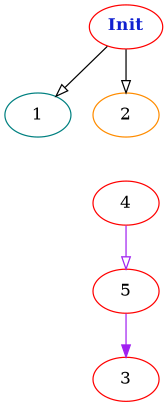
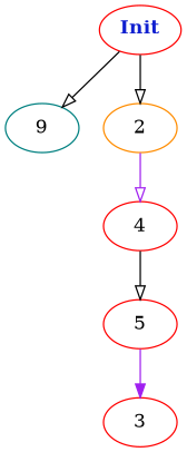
  digraph {
    node [color=red]
    edge [arrowhead=onormal color=black]
    n1 [fontcolor="#1020d0" label=<<b>Init</b>>]
-   1 [color=teal]
+   1 [color=teal label=9]
    2 [color=darkorange]
    4
    5
    3
    n1 -> 1 [weight=2.0]
    n1 -> 2 [weight=4.0]
-   4 -> 5 [color=purple weight=6.0]
+   2 -> 4 [color=purple weight=9.0]
+   4 -> 5 [weight=6.0]
    5 -> 3 [arrowhead=normal color=purple weight=1.0]
  }
